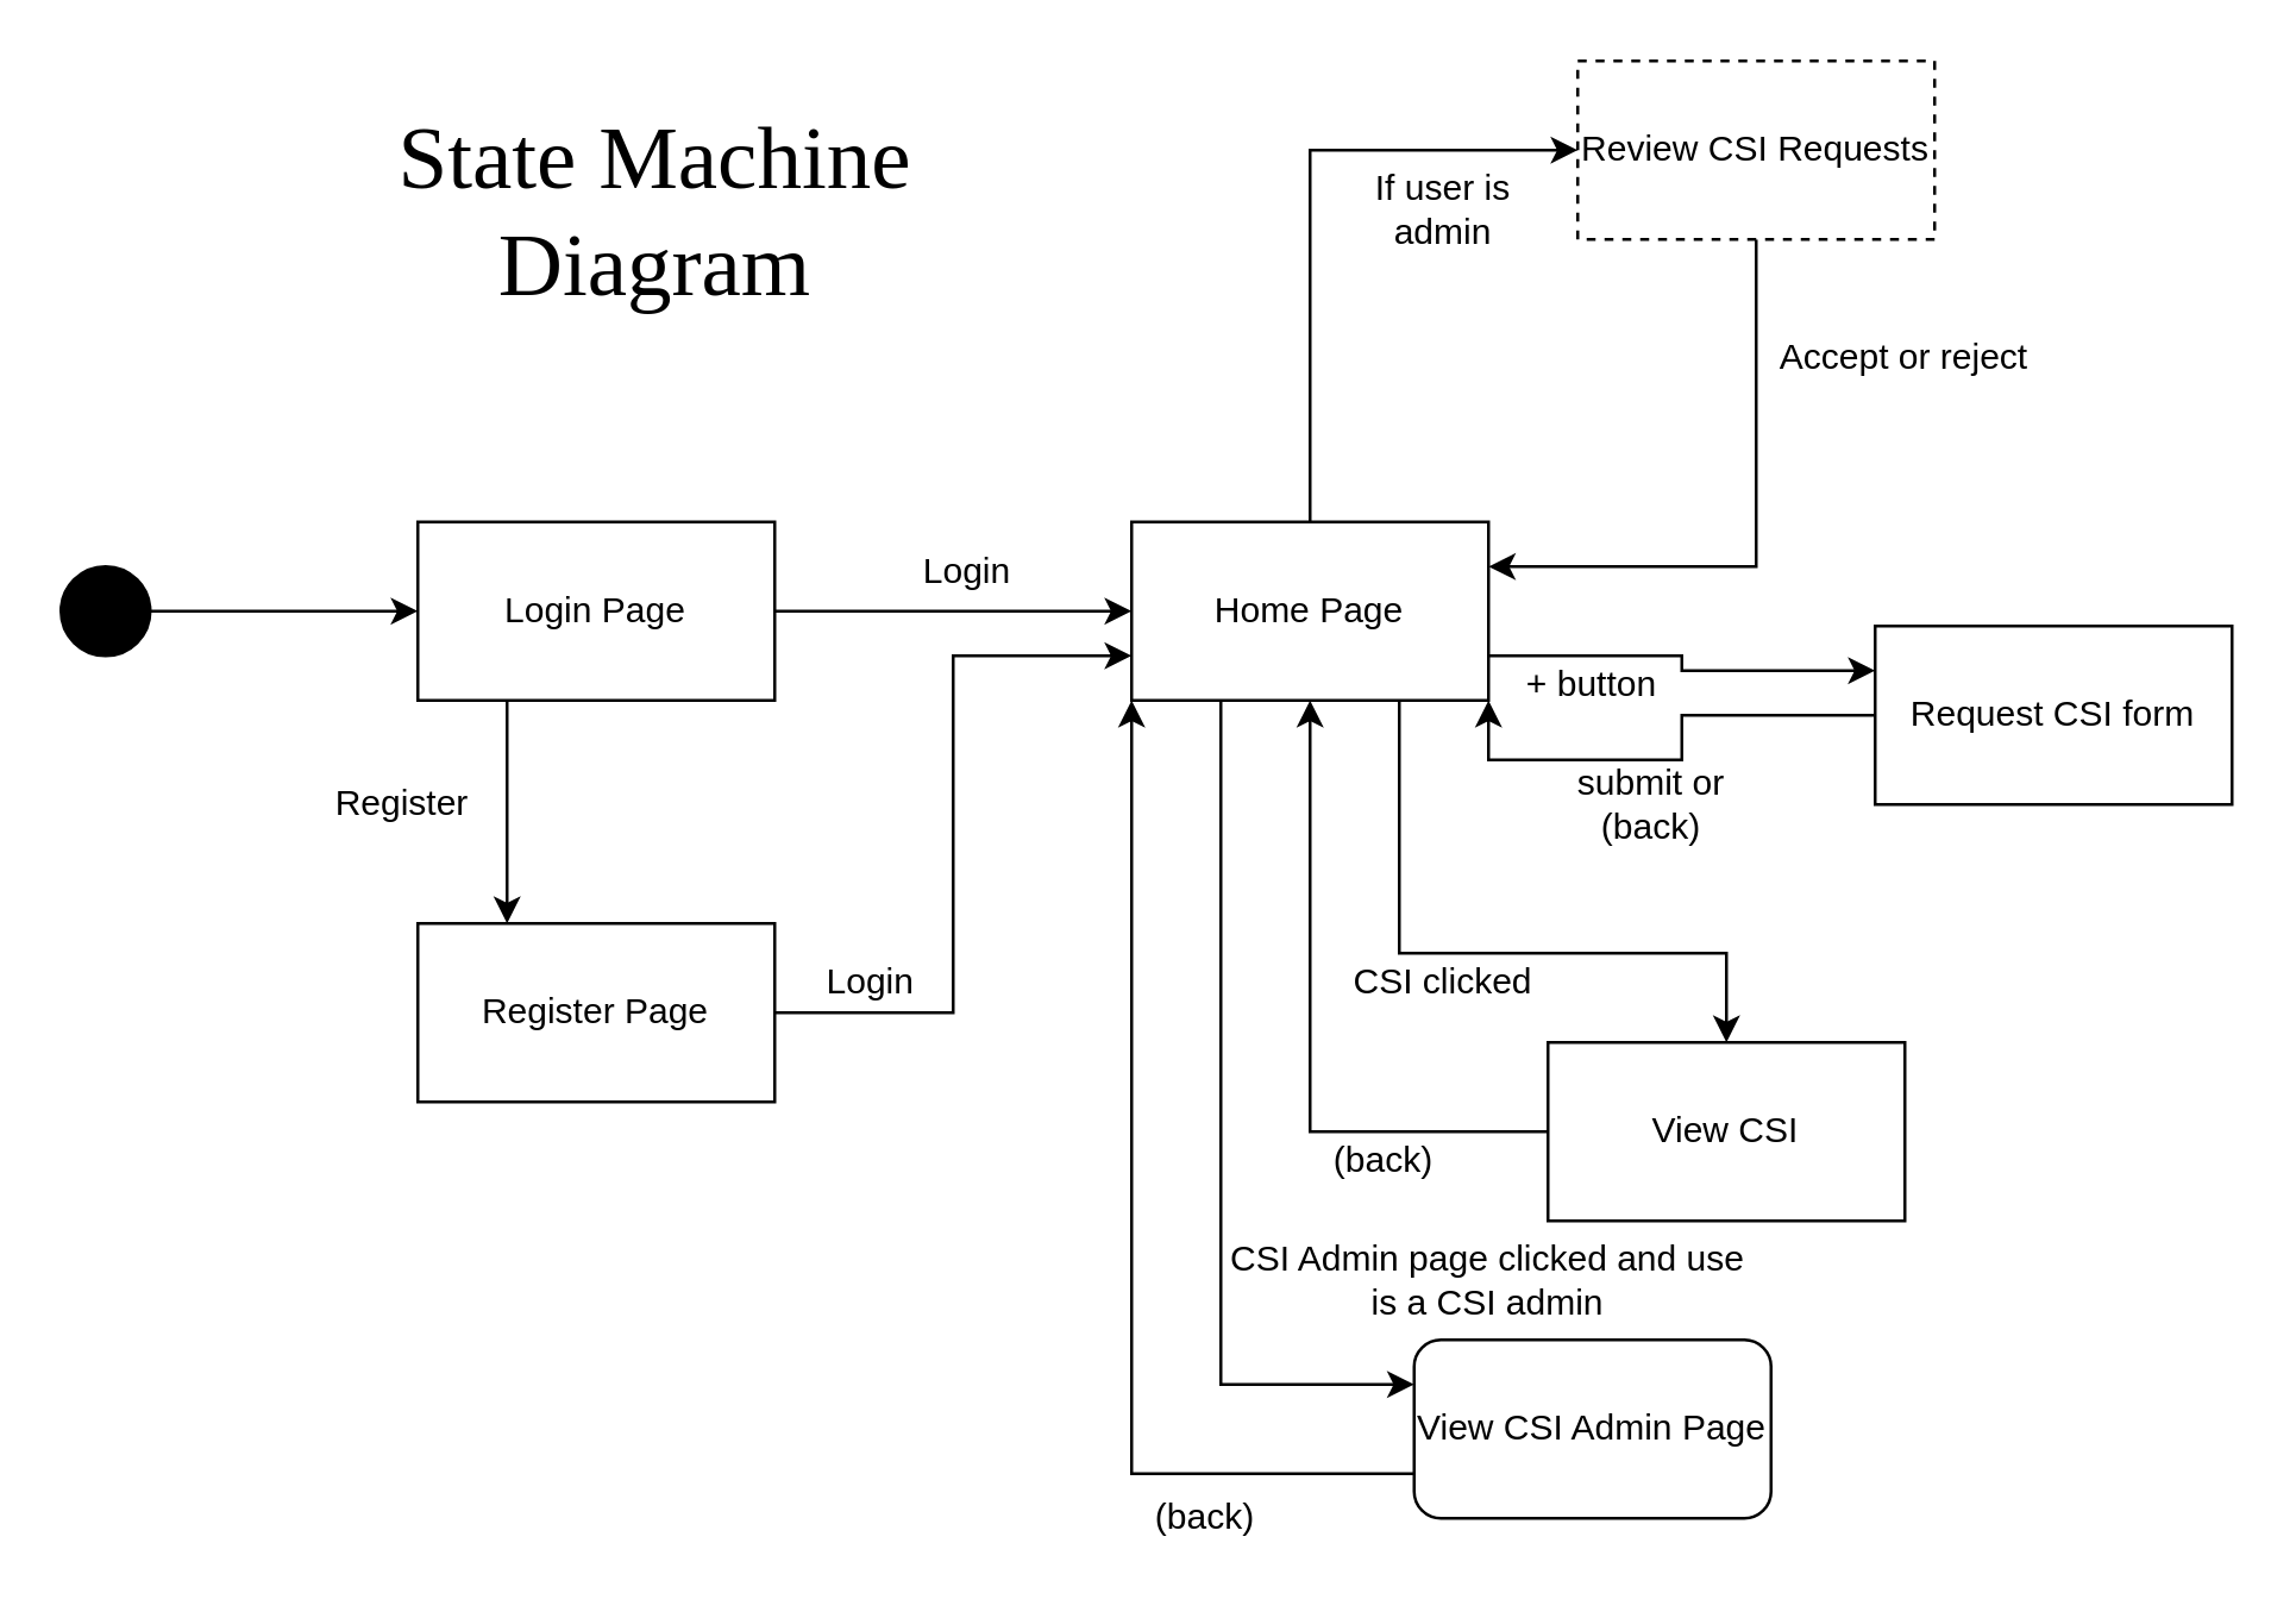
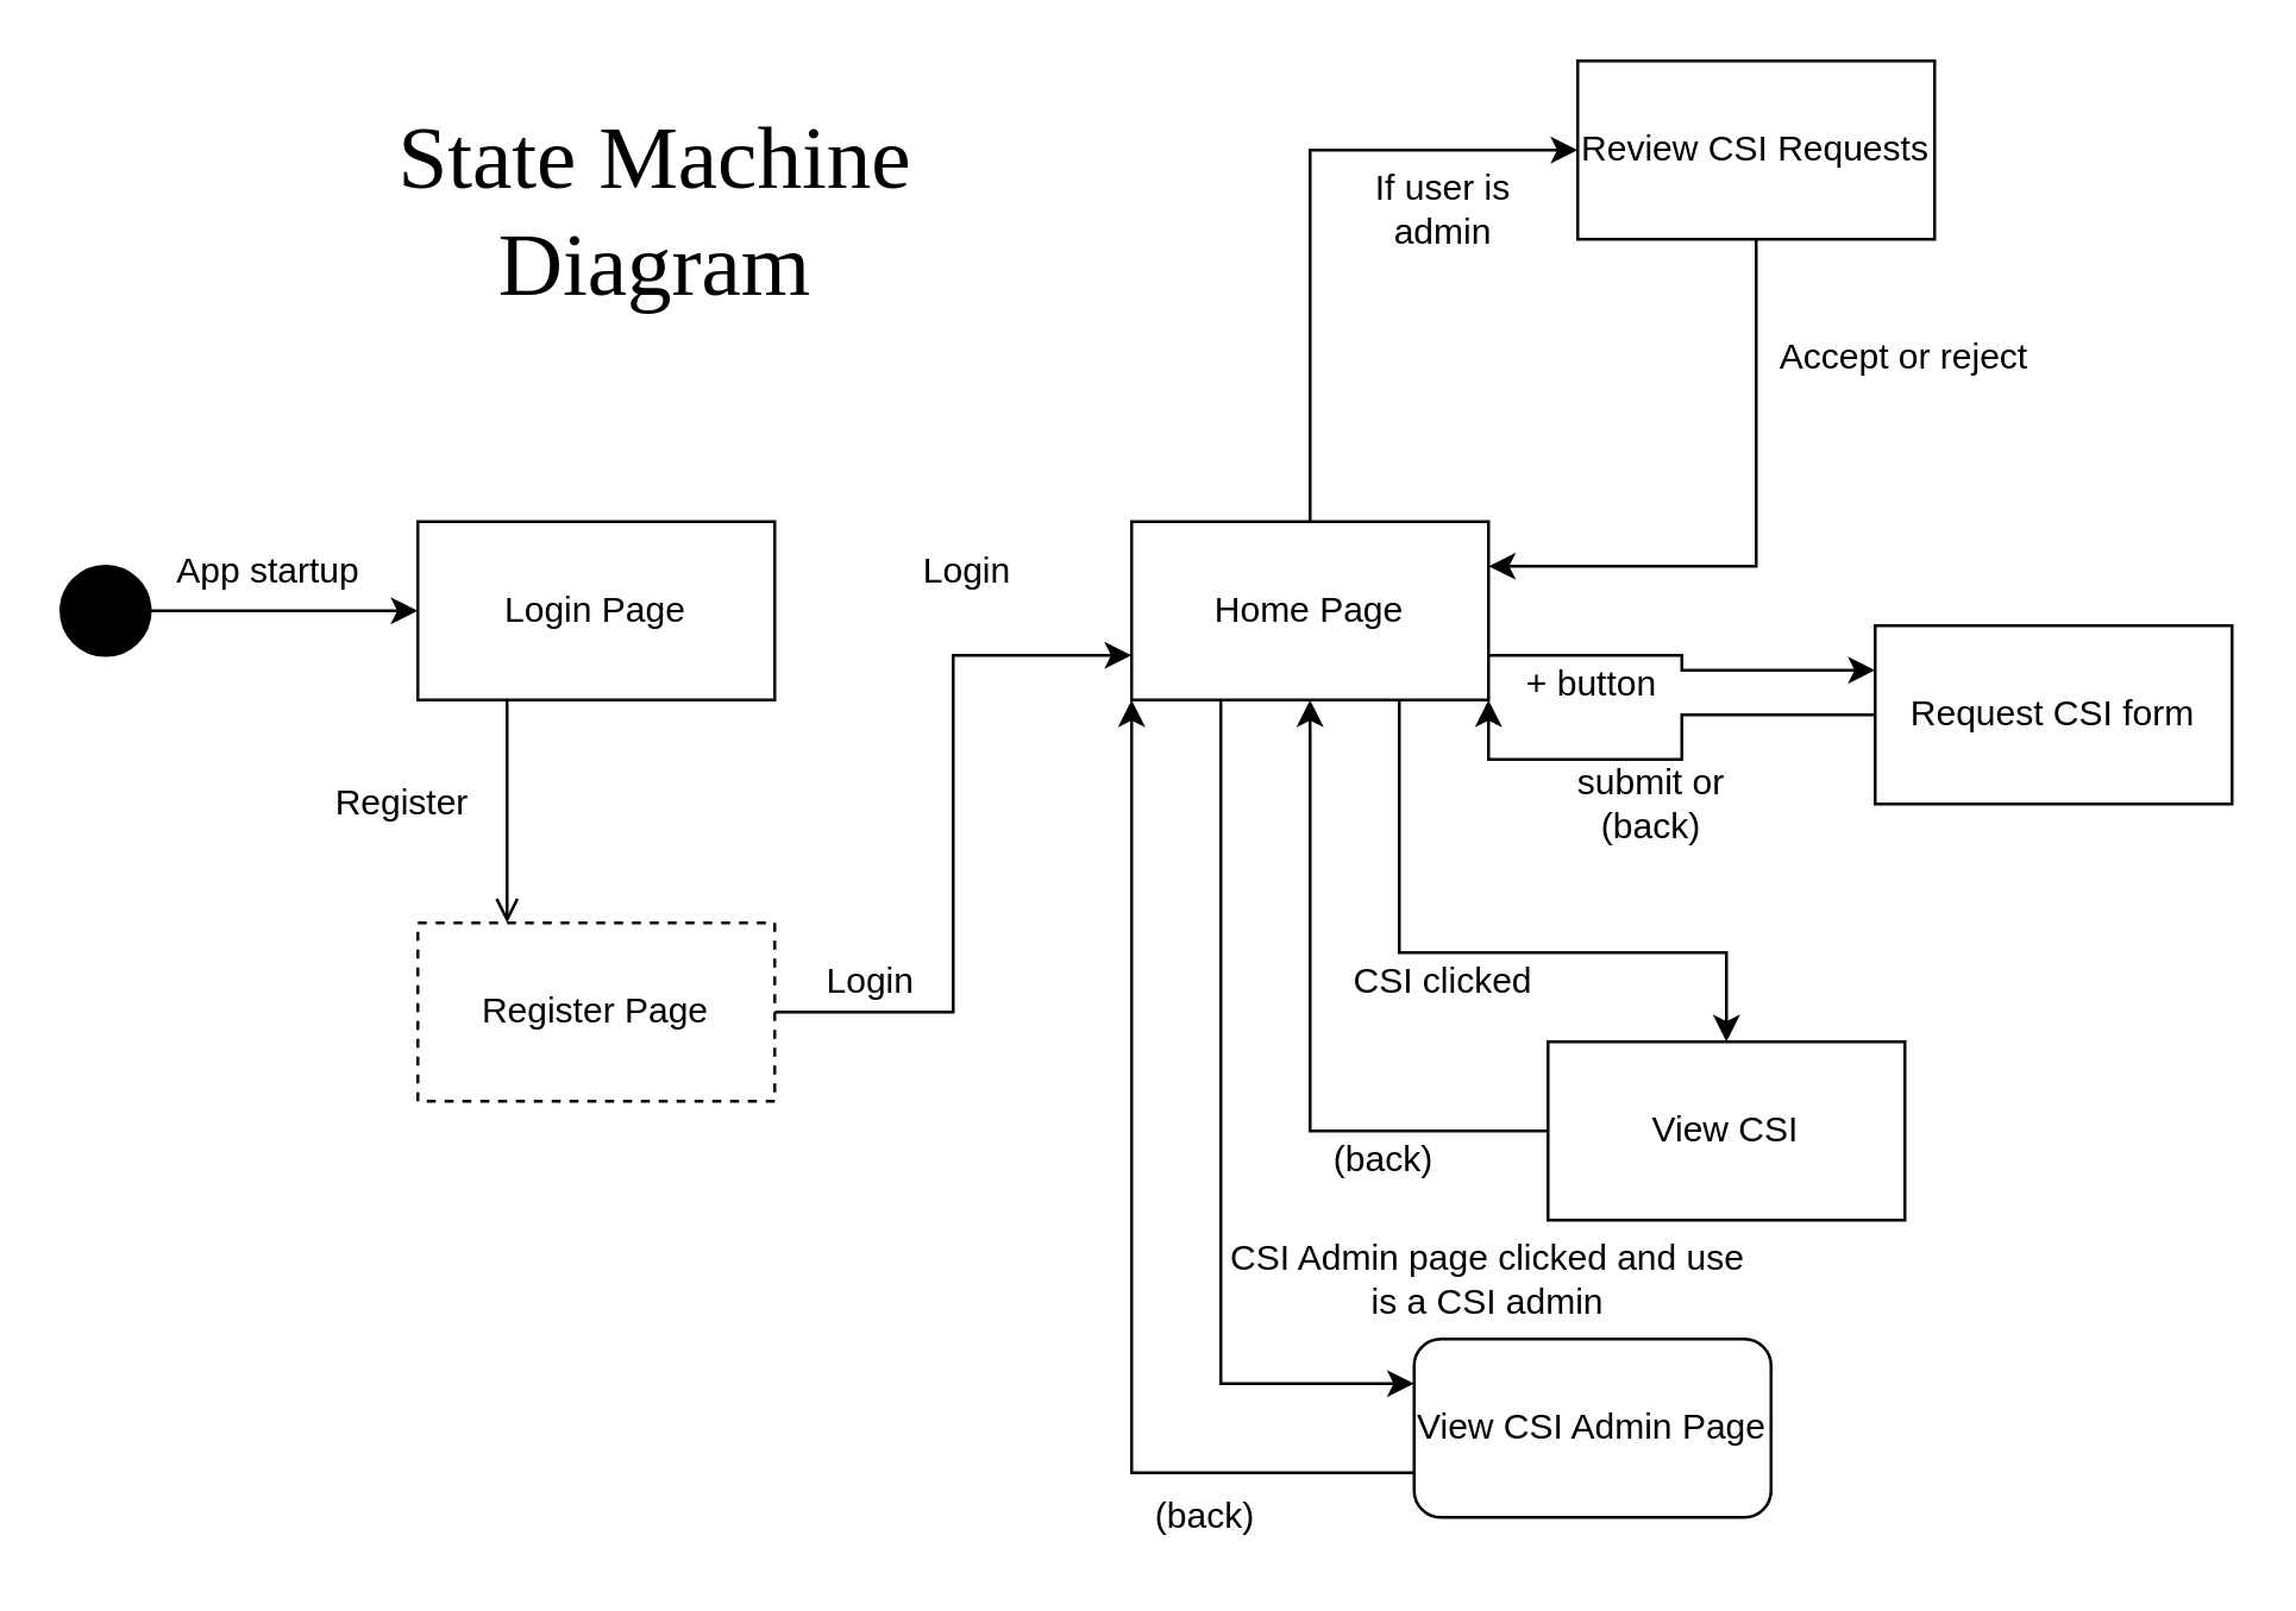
  <mxCell id="0" />
  <mxCell id="1" parent="0" />
  <mxCell id="2" style="edgeStyle=orthogonalEdgeStyle;rounded=0;orthogonalLoop=1;jettySize=auto;html=1;exitX=1;exitY=0.5;exitDx=0;exitDy=0;entryX=0;entryY=0.5;entryDx=0;entryDy=0;" parent="1" source="3" target="6" edge="1"><mxGeometry relative="1" as="geometry" /></mxCell>
  <mxCell id="3" value="" style="ellipse;whiteSpace=wrap;html=1;aspect=fixed;fillColor=#000000;" parent="1" vertex="1"><mxGeometry x="20" y="190" width="30" height="30" as="geometry" /></mxCell>
- <mxCell id="4" style="edgeStyle=orthogonalEdgeStyle;rounded=0;orthogonalLoop=1;jettySize=auto;html=1;exitX=1;exitY=0.5;exitDx=0;exitDy=0;entryX=0;entryY=0.5;entryDx=0;entryDy=0;" parent="1" source="6" target="12" edge="1"><mxGeometry relative="1" as="geometry" /></mxCell>
- <mxCell id="5" style="edgeStyle=orthogonalEdgeStyle;rounded=0;jumpSize=6;orthogonalLoop=1;jettySize=auto;html=1;exitX=0.25;exitY=1;exitDx=0;exitDy=0;entryX=0.25;entryY=0;entryDx=0;entryDy=0;endArrow=classic;endFill=1;endSize=6;" edge="1" parent="1" source="6" target="28"><mxGeometry relative="1" as="geometry" /></mxCell>
+ <mxCell id="5" style="edgeStyle=orthogonalEdgeStyle;rounded=0;jumpSize=6;orthogonalLoop=1;jettySize=auto;html=1;exitX=0.25;exitY=1;exitDx=0;exitDy=0;entryX=0.25;entryY=0;entryDx=0;entryDy=0;endArrow=open;endFill=1;endSize=6;" edge="1" parent="1" source="6" target="28"><mxGeometry relative="1" as="geometry" /></mxCell>
  <mxCell id="6" value="Login Page" style="rounded=0;whiteSpace=wrap;html=1;fillColor=#FFFFFF;" parent="1" vertex="1"><mxGeometry x="140" y="175" width="120" height="60" as="geometry" /></mxCell>
+ <mxCell id="7" value="App startup" style="text;html=1;strokeColor=none;fillColor=none;align=center;verticalAlign=middle;whiteSpace=wrap;rounded=0;" parent="1" vertex="1"><mxGeometry x="55" y="182" width="70" height="20" as="geometry" /></mxCell>
  <mxCell id="8" style="edgeStyle=orthogonalEdgeStyle;rounded=0;orthogonalLoop=1;jettySize=auto;html=1;exitX=0.5;exitY=0;exitDx=0;exitDy=0;entryX=0;entryY=0.5;entryDx=0;entryDy=0;endArrow=classic;endFill=1;" parent="1" source="12" target="15" edge="1"><mxGeometry relative="1" as="geometry" /></mxCell>
  <mxCell id="9" style="edgeStyle=orthogonalEdgeStyle;rounded=0;orthogonalLoop=1;jettySize=auto;html=1;exitX=0.75;exitY=1;exitDx=0;exitDy=0;entryX=0.5;entryY=0;entryDx=0;entryDy=0;endArrow=classic;endFill=1;" parent="1" source="12" target="23" edge="1"><mxGeometry relative="1" as="geometry"><Array as="points"><mxPoint x="470" y="320" /><mxPoint x="580" y="320" /></Array></mxGeometry></mxCell>
  <mxCell id="10" style="edgeStyle=orthogonalEdgeStyle;rounded=0;orthogonalLoop=1;jettySize=auto;html=1;exitX=1;exitY=0.75;exitDx=0;exitDy=0;entryX=0;entryY=0.25;entryDx=0;entryDy=0;endArrow=classic;endFill=1;" parent="1" source="12" target="19" edge="1"><mxGeometry relative="1" as="geometry" /></mxCell>
  <mxCell id="11" style="edgeStyle=orthogonalEdgeStyle;rounded=0;jumpSize=6;orthogonalLoop=1;jettySize=auto;html=1;exitX=0.25;exitY=1;exitDx=0;exitDy=0;entryX=0;entryY=0.25;entryDx=0;entryDy=0;endArrow=classic;endFill=1;endSize=6;" edge="1" parent="1" source="12" target="32"><mxGeometry relative="1" as="geometry" /></mxCell>
  <mxCell id="12" value="Home Page" style="rounded=0;whiteSpace=wrap;html=1;fillColor=#FFFFFF;" parent="1" vertex="1"><mxGeometry x="380" y="175" width="120" height="60" as="geometry" /></mxCell>
  <mxCell id="13" value="Login" style="text;html=1;strokeColor=none;fillColor=none;align=center;verticalAlign=middle;whiteSpace=wrap;rounded=0;" parent="1" vertex="1"><mxGeometry x="290" y="182" width="70" height="20" as="geometry" /></mxCell>
  <mxCell id="14" style="edgeStyle=orthogonalEdgeStyle;rounded=0;orthogonalLoop=1;jettySize=auto;html=1;exitX=0.5;exitY=1;exitDx=0;exitDy=0;entryX=1;entryY=0.25;entryDx=0;entryDy=0;endArrow=classic;endFill=1;" parent="1" source="15" target="12" edge="1"><mxGeometry relative="1" as="geometry" /></mxCell>
- <mxCell id="15" value="Review CSI Requests" style="rounded=0;whiteSpace=wrap;html=1;fillColor=#FFFFFF;dashed=1;" parent="1" vertex="1"><mxGeometry x="530" y="20" width="120" height="60" as="geometry" /></mxCell>
+ <mxCell id="15" value="Review CSI Requests" style="rounded=0;whiteSpace=wrap;html=1;fillColor=#FFFFFF;" parent="1" vertex="1"><mxGeometry x="530" y="20" width="120" height="60" as="geometry" /></mxCell>
  <mxCell id="16" value="If user is admin" style="text;html=1;strokeColor=none;fillColor=none;align=center;verticalAlign=middle;whiteSpace=wrap;rounded=0;" parent="1" vertex="1"><mxGeometry x="450" y="60" width="70" height="20" as="geometry" /></mxCell>
  <mxCell id="17" value="Accept or reject" style="text;html=1;strokeColor=none;fillColor=none;align=center;verticalAlign=middle;whiteSpace=wrap;rounded=0;" parent="1" vertex="1"><mxGeometry x="590" width="100" height="20" as="geometry" y="110" /></mxCell>
  <mxCell id="18" style="edgeStyle=orthogonalEdgeStyle;rounded=0;orthogonalLoop=1;jettySize=auto;html=1;exitX=0;exitY=0.5;exitDx=0;exitDy=0;entryX=1;entryY=1;entryDx=0;entryDy=0;endArrow=classic;endFill=1;" parent="1" source="19" target="12" edge="1"><mxGeometry relative="1" as="geometry" /></mxCell>
  <mxCell id="19" value="Request CSI form" style="rounded=0;whiteSpace=wrap;html=1;fillColor=#FFFFFF;" parent="1" vertex="1"><mxGeometry x="630" y="210" width="120" height="60" as="geometry" /></mxCell>
  <mxCell id="20" value="+ button" style="text;html=1;strokeColor=none;fillColor=none;align=center;verticalAlign=middle;whiteSpace=wrap;rounded=0;" parent="1" vertex="1"><mxGeometry x="510" y="220" width="50" height="20" as="geometry" /></mxCell>
  <mxCell id="21" value="submit or (back)" style="text;html=1;strokeColor=none;fillColor=none;align=center;verticalAlign=middle;whiteSpace=wrap;rounded=0;" parent="1" vertex="1"><mxGeometry x="520" y="260" width="70" height="20" as="geometry" /></mxCell>
  <mxCell id="22" style="edgeStyle=orthogonalEdgeStyle;rounded=0;orthogonalLoop=1;jettySize=auto;html=1;exitX=0;exitY=0.5;exitDx=0;exitDy=0;entryX=0.5;entryY=1;entryDx=0;entryDy=0;endArrow=classic;endFill=1;" parent="1" source="23" target="12" edge="1"><mxGeometry relative="1" as="geometry" /></mxCell>
  <mxCell id="23" value="View CSI" style="rounded=0;whiteSpace=wrap;html=1;fillColor=#FFFFFF;" parent="1" vertex="1"><mxGeometry x="520" y="350" width="120" height="60" as="geometry" /></mxCell>
  <mxCell id="24" value="CSI clicked" style="text;html=1;strokeColor=none;fillColor=none;align=center;verticalAlign=middle;whiteSpace=wrap;rounded=0;" parent="1" vertex="1"><mxGeometry x="450" y="320" width="70" height="20" as="geometry" /></mxCell>
  <mxCell id="25" value="(back)" style="text;html=1;strokeColor=none;fillColor=none;align=center;verticalAlign=middle;whiteSpace=wrap;rounded=0;" parent="1" vertex="1"><mxGeometry x="430" y="380" width="70" height="20" as="geometry" /></mxCell>
  <mxCell id="26" value="State Machine Diagram" style="text;html=1;strokeColor=none;fillColor=none;align=center;verticalAlign=middle;whiteSpace=wrap;rounded=0;fontFamily=Times New Roman;fontSize=30;" parent="1" vertex="1"><mxGeometry x="100" y="30" width="240" height="80" as="geometry" /></mxCell>
  <mxCell id="27" style="edgeStyle=orthogonalEdgeStyle;rounded=0;jumpSize=6;orthogonalLoop=1;jettySize=auto;html=1;exitX=1;exitY=0.5;exitDx=0;exitDy=0;entryX=0;entryY=0.75;entryDx=0;entryDy=0;endArrow=classic;endFill=1;endSize=6;" edge="1" parent="1" source="28" target="12"><mxGeometry relative="1" as="geometry" /></mxCell>
- <mxCell id="28" value="Register Page" style="rounded=0;whiteSpace=wrap;html=1;fillColor=#FFFFFF;" vertex="1" parent="1"><mxGeometry x="140" y="310" width="120" height="60" as="geometry" /></mxCell>
+ <mxCell id="28" value="Register Page" style="rounded=0;whiteSpace=wrap;html=1;fillColor=#FFFFFF;dashed=1;" vertex="1" parent="1"><mxGeometry x="140" y="310" width="120" height="60" as="geometry" /></mxCell>
  <mxCell id="29" value="Register" style="text;html=1;strokeColor=none;fillColor=none;align=center;verticalAlign=middle;whiteSpace=wrap;rounded=0;" vertex="1" parent="1"><mxGeometry x="100" y="260" width="70" height="20" as="geometry" /></mxCell>
  <mxCell id="30" value="Login" style="text;html=1;strokeColor=none;fillColor=none;align=center;verticalAlign=middle;whiteSpace=wrap;rounded=0;" vertex="1" parent="1"><mxGeometry x="270" y="320" width="45" height="20" as="geometry" /></mxCell>
  <mxCell id="31" style="edgeStyle=orthogonalEdgeStyle;rounded=0;jumpSize=6;orthogonalLoop=1;jettySize=auto;html=1;exitX=0;exitY=0.75;exitDx=0;exitDy=0;entryX=0;entryY=1;entryDx=0;entryDy=0;endArrow=classic;endFill=1;endSize=6;" edge="1" parent="1" source="32" target="12"><mxGeometry relative="1" as="geometry" /></mxCell>
  <mxCell id="32" value="View CSI Admin Page" style="whiteSpace=wrap;html=1;fillColor=#FFFFFF;rounded=1;" vertex="1" parent="1"><mxGeometry x="475" y="450" width="120" height="60" as="geometry" /></mxCell>
  <mxCell id="33" value="CSI Admin page clicked and use is a CSI admin" style="text;html=1;strokeColor=none;fillColor=none;align=center;verticalAlign=middle;whiteSpace=wrap;rounded=0;" vertex="1" parent="1"><mxGeometry x="410" y="420" width="180" height="20" as="geometry" /></mxCell>
  <mxCell id="34" value="(back)" style="text;html=1;strokeColor=none;fillColor=none;align=center;verticalAlign=middle;whiteSpace=wrap;rounded=0;" vertex="1" parent="1"><mxGeometry x="380" y="500" width="50" height="20" as="geometry" /></mxCell>
